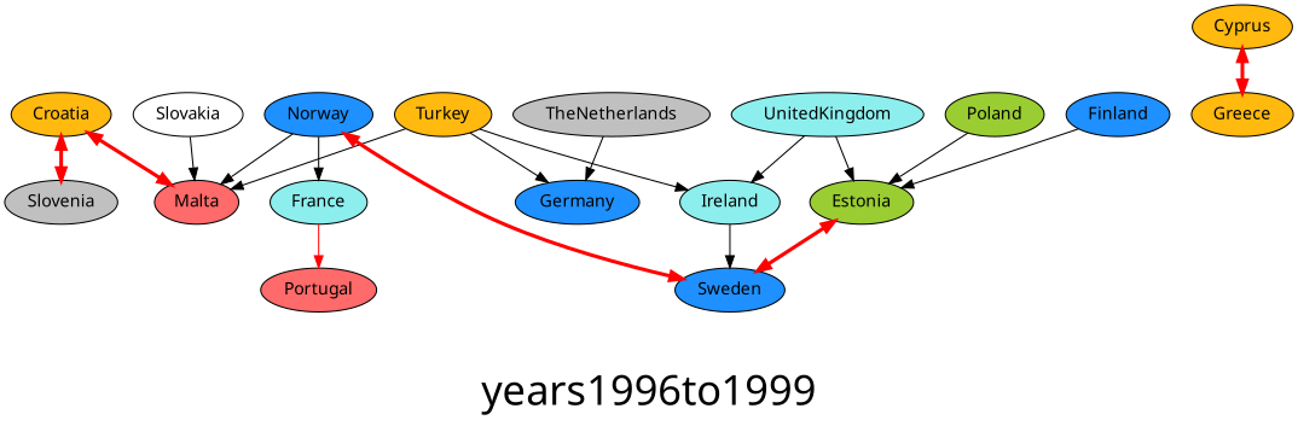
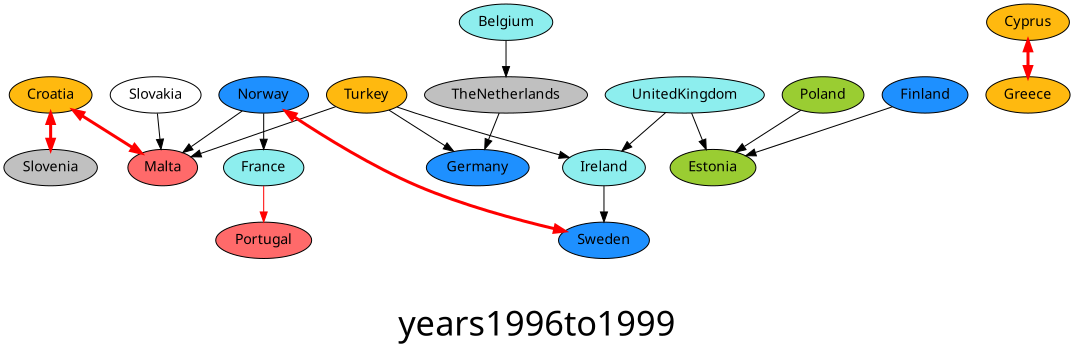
  digraph {
    fontname="Noto Sans"
    fontsize=34
    label=years1996to1999
    node [fillcolor=darkslategray2 fontname="Noto Sans" style=filled]
    edge [fontname="Noto Sans"]
    TheNetherlands [fillcolor=gray]
+   Belgium
    Germany [fillcolor=dodgerblue]
    Croatia [fillcolor=darkgoldenrod1]
    Malta [fillcolor=indianred1]
    Slovenia [fillcolor=gray]
    Cyprus [fillcolor=darkgoldenrod1]
    Greece [fillcolor=darkgoldenrod1]
    Estonia [fillcolor=olivedrab3]
    Sweden [fillcolor=dodgerblue]
    Finland [fillcolor=dodgerblue]
    Portugal [fillcolor=indianred1]
    France
    Turkey [fillcolor=darkgoldenrod1]
    Ireland
    Norway [fillcolor=dodgerblue]
    Poland [fillcolor=olivedrab3]
    UnitedKingdom
    Slovakia [fillcolor="" style=""]
    TheNetherlands -> Germany
+   Belgium -> TheNetherlands
    Croatia -> Malta [color=red dir=both penwidth=3]
    Croatia -> Slovenia [color=red dir=both penwidth=3]
    Cyprus -> Greece [color=red dir=both penwidth=3]
-   Estonia -> Sweden [color=red dir=both penwidth=3]
    Finland -> Estonia
    France -> Portugal [color=red]
    Turkey -> Germany
    Turkey -> Malta
    Turkey -> Ireland
    Ireland -> Sweden
    Norway -> Malta
    Norway -> Sweden [color=red dir=both penwidth=3]
    Norway -> France
    Poland -> Estonia
    UnitedKingdom -> Estonia
    UnitedKingdom -> Ireland
    Slovakia -> Malta
  }
